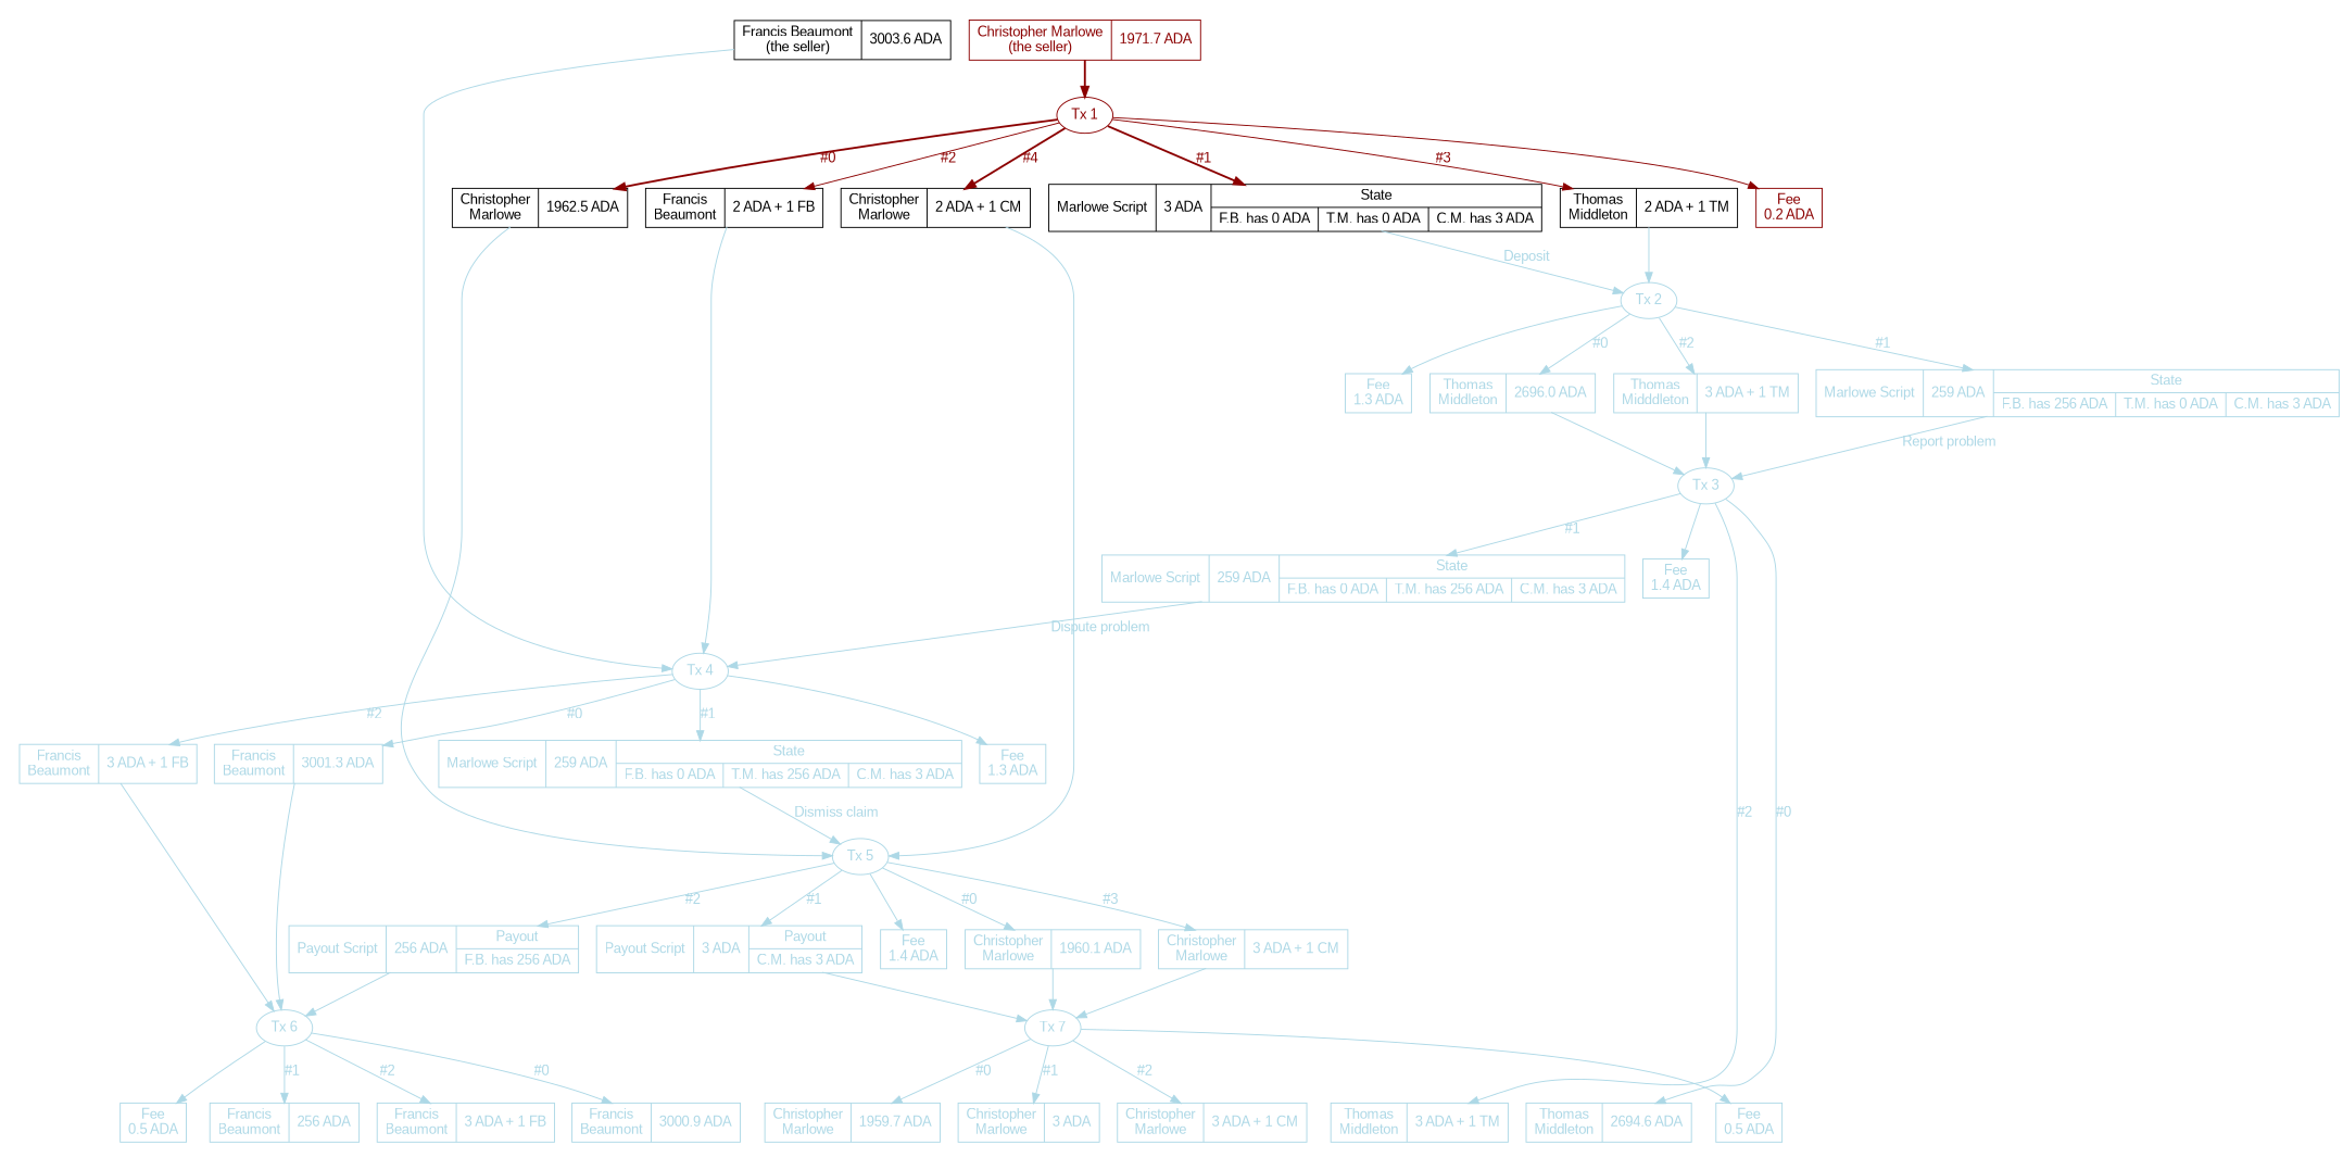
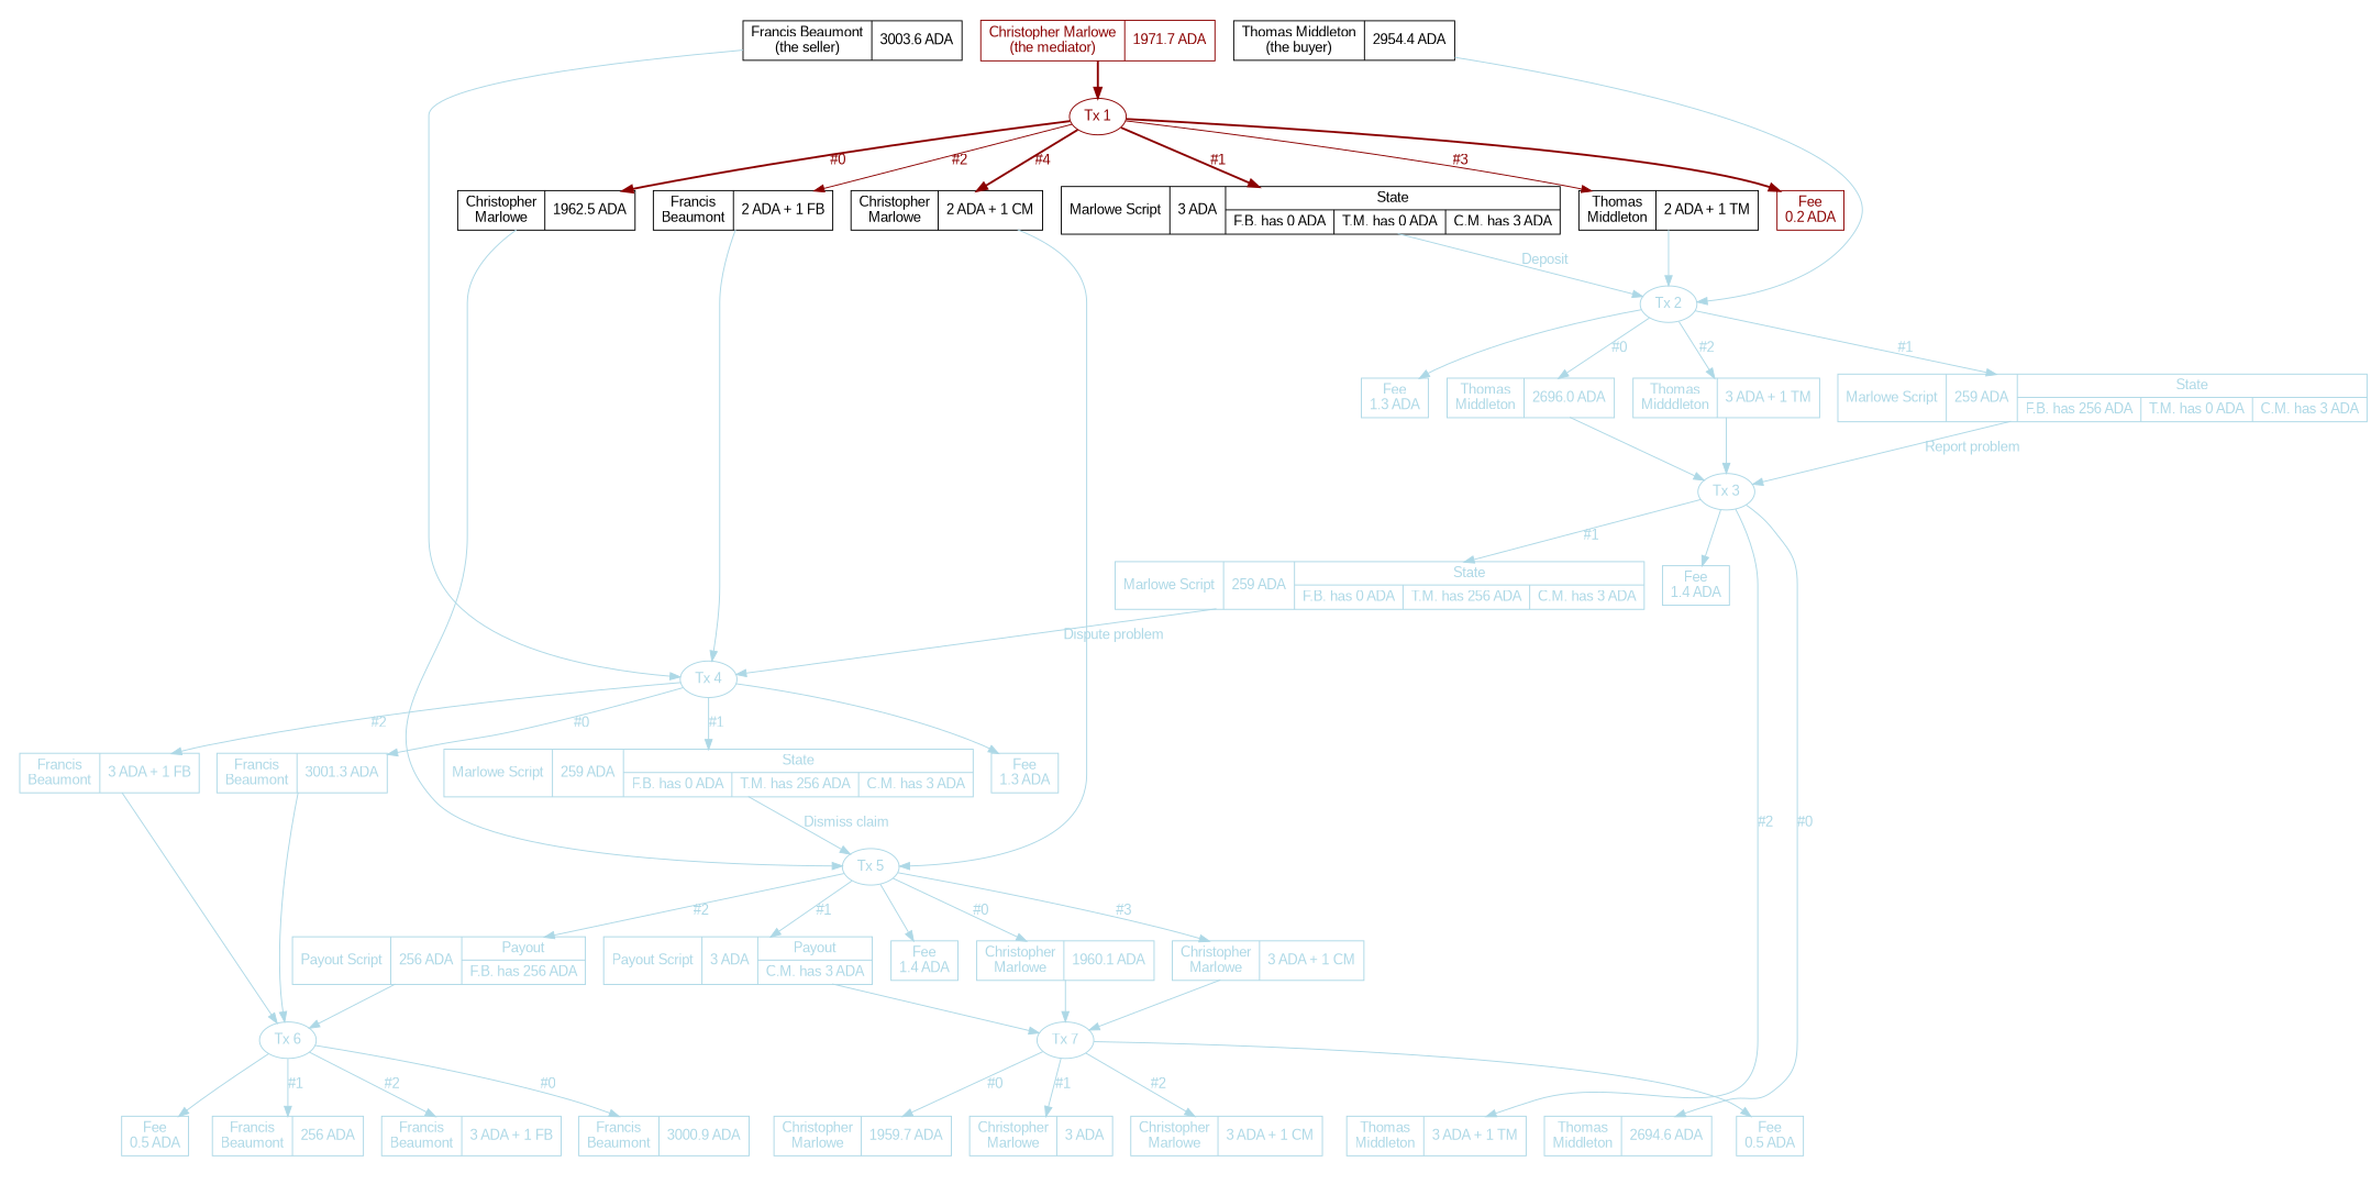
  digraph {
    fontname="Liberation Sans"
    rankdir=TB
    node [color=lightblue fontcolor=lightblue fontname="Liberation Sans" shape=record]
    edge [color=lightblue fontcolor=lightblue fontname="Liberation Sans"]
-   n1 [color=darkred fontcolor=darkred label="Christopher Marlowe\n(the seller)|1971.7 ADA"]
+   n1 [color=darkred fontcolor=darkred label="Christopher Marlowe\n(the mediator)|1971.7 ADA"]
    n2 [color=black fontcolor=black label="Francis Beaumont\n(the seller)|3003.6 ADA"]
+   n3 [color=black fontcolor=black label="Thomas Middleton\n(the buyer)|2954.4 ADA"]
    n4 [label="Thomas\nMiddleton|2696.0 ADA"]
    n5 [label="Thomas\nMidddleton|3 ADA + 1 TM"]
    n6 [label="Francis\nBeaumont|3001.3 ADA"]
    n7 [label="Francis\nBeaumont|3 ADA + 1 FB"]
    n8 [label="Christopher\nMarlowe|1960.1 ADA"]
    n9 [label="Christopher\nMarlowe|3 ADA + 1 CM"]
    n10 [label="Payout Script|3 ADA|{Payout|C.M. has 3 ADA}"]
    n11 [label="Payout Script|256 ADA|{Payout|F.B. has 256 ADA}"]
    n12 [label="Thomas\nMiddleton|2694.6 ADA"]
    n13 [label="Thomas\nMiddleton|3 ADA + 1 TM"]
    n14 [label="Francis\nBeaumont|3000.9 ADA"]
    n15 [label="Francis\nBeaumont|256 ADA"]
    n16 [label="Francis\nBeaumont|3 ADA + 1 FB"]
    n17 [label="Christopher\nMarlowe|1959.7 ADA"]
    n18 [label="Christopher\nMarlowe|3 ADA"]
    n19 [label="Christopher\nMarlowe|3 ADA + 1 CM"]
    n20 [color=darkred fontcolor=darkred label="Tx 1" shape=oval]
    n21 [label="Tx 4" shape=oval]
    n22 [label="Tx 2" shape=oval]
    n23 [label="Tx 3" shape=oval]
    n24 [label="Tx 6" shape=oval]
    n25 [label="Tx 7" shape=oval]
    n26 [color=black fontcolor=black label="Marlowe Script|3 ADA|{State|{F.B. has 0 ADA|T.M. has 0 ADA|C.M. has 3 ADA}}"]
    n27 [color=black fontcolor=black label="Christopher\nMarlowe|1962.5 ADA"]
    n28 [color=black fontcolor=black label="Christopher\nMarlowe|2 ADA + 1 CM"]
    n29 [color=black fontcolor=black label="Francis\nBeaumont|2 ADA + 1 FB"]
    n30 [color=black fontcolor=black label="Thomas\nMiddleton|2 ADA + 1 TM"]
    n31 [color=darkred fontcolor=darkred label="Fee\n0.2 ADA"]
    n32 [label="Marlowe Script|259 ADA|{State|{F.B. has 0 ADA|T.M. has 256 ADA|C.M. has 3 ADA}}"]
    n33 [label="Fee\n1.3 ADA"]
    n34 [label="Marlowe Script|259 ADA|{State|{F.B. has 256 ADA|T.M. has 0 ADA|C.M. has 3 ADA}}"]
    n35 [label="Fee\n1.3 ADA"]
    n36 [label="Tx 5" shape=oval]
    n37 [label="Fee\n1.4 ADA"]
    n38 [label="Marlowe Script|259 ADA|{State|{F.B. has 0 ADA|T.M. has 256 ADA|C.M. has 3 ADA}}"]
    n39 [label="Fee\n1.4 ADA"]
    n40 [label="Fee\n0.5 ADA"]
    n41 [label="Fee\n0.5 ADA"]
    subgraph cluster_1 {
      peripheries=0
      n1
      n2
+     n3
    }
    subgraph cluster_2 {
      peripheries=0
      n4
      n5
    }
    subgraph cluster_3 {
      peripheries=0
      n6
      n7
    }
    subgraph cluster_4 {
      peripheries=0
      n8
      n9
    }
    subgraph cluster_5 {
      peripheries=0
      n10
      n11
    }
    subgraph cluster_6 {
      peripheries=0
      subgraph cluster_7 {
        peripheries=0
        n12
        n13
      }
      subgraph cluster_8 {
        peripheries=0
        n14
        n15
        n16
      }
      subgraph cluster_9 {
        peripheries=0
        n17
        n18
        n19
      }
    }
    n1 -> n20 [color=darkred fontcolor=darkred style=bold]
    n2 -> n21
+   n3 -> n22
    n4 -> n23
    n5 -> n23
    n6 -> n24
    n7 -> n24
    n8 -> n25
    n9 -> n25
    n10 -> n25
    n11 -> n24
    n20 -> n26 [color=darkred fontcolor=darkred label="#1" style=bold]
    n20 -> n27 [color=darkred fontcolor=darkred label="#0" style=bold]
    n20 -> n28 [color=darkred fontcolor=darkred label="#4" style=bold]
    n20 -> n29 [color=darkred fontcolor=darkred label="#2" style=solid]
    n20 -> n30 [color=darkred fontcolor=darkred label="#3" style=solid]
-   n20 -> n31 [color=darkred fontcolor=darkred style=solid]
+   n20 -> n31 [color=darkred fontcolor=darkred style=bold]
    n21 -> n6 [label="#0"]
    n21 -> n7 [label="#2"]
    n21 -> n32 [label="#1"]
    n21 -> n33
    n22 -> n4 [label="#0"]
    n22 -> n5 [label="#2"]
    n22 -> n34 [label="#1"]
    n22 -> n35
    n23 -> n12 [label="#0"]
    n23 -> n13 [label="#2"]
    n23 -> n38 [label="#1"]
    n23 -> n39
    n24 -> n14 [label="#0"]
    n24 -> n15 [label="#1"]
    n24 -> n16 [label="#2"]
    n24 -> n40
    n25 -> n17 [label="#0"]
    n25 -> n18 [label="#1"]
    n25 -> n19 [label="#2"]
    n25 -> n41
    n26 -> n22 [label=Deposit]
    n27 -> n36
    n28 -> n36
    n29 -> n21
    n30 -> n22
    n32 -> n36 [label="Dismiss claim"]
    n34 -> n23 [label="Report problem"]
    n36 -> n8 [label="#0"]
    n36 -> n9 [label="#3"]
    n36 -> n10 [label="#1"]
    n36 -> n11 [label="#2"]
    n36 -> n37
    n38 -> n21 [label="Dispute problem"]
  }
